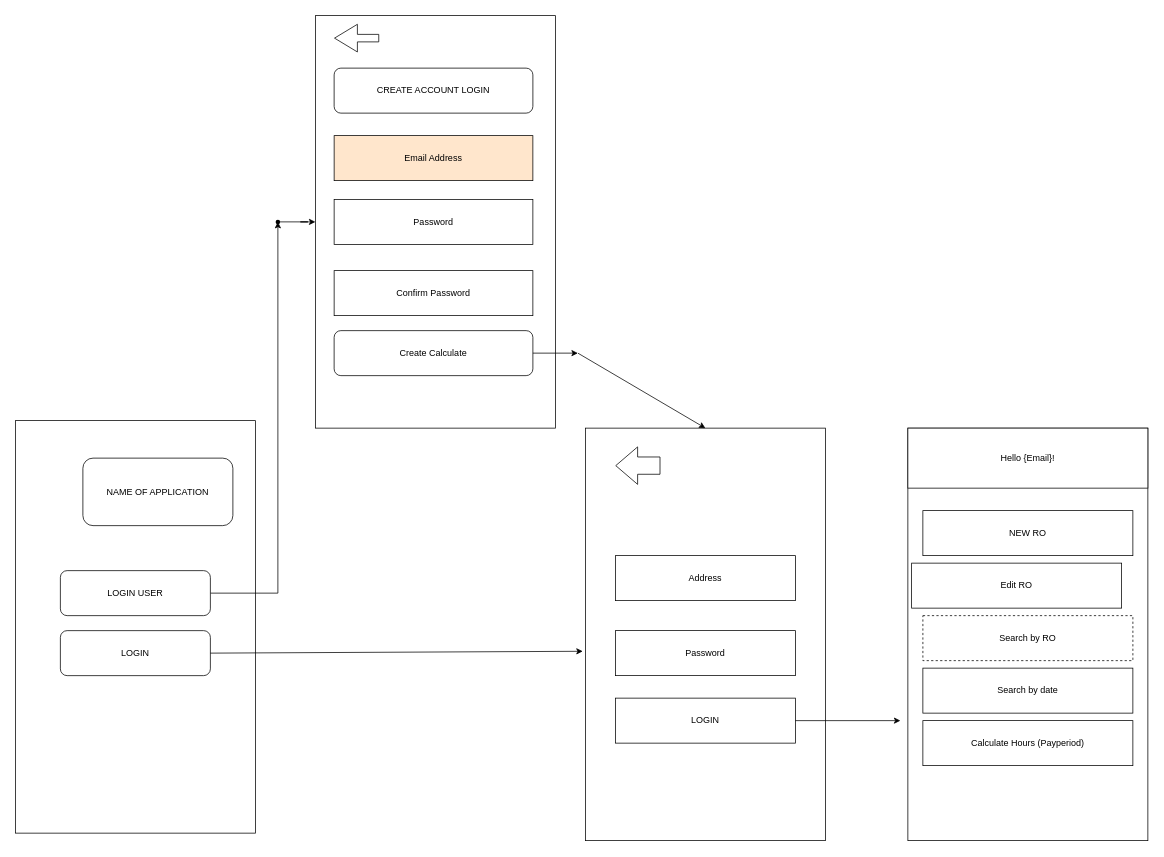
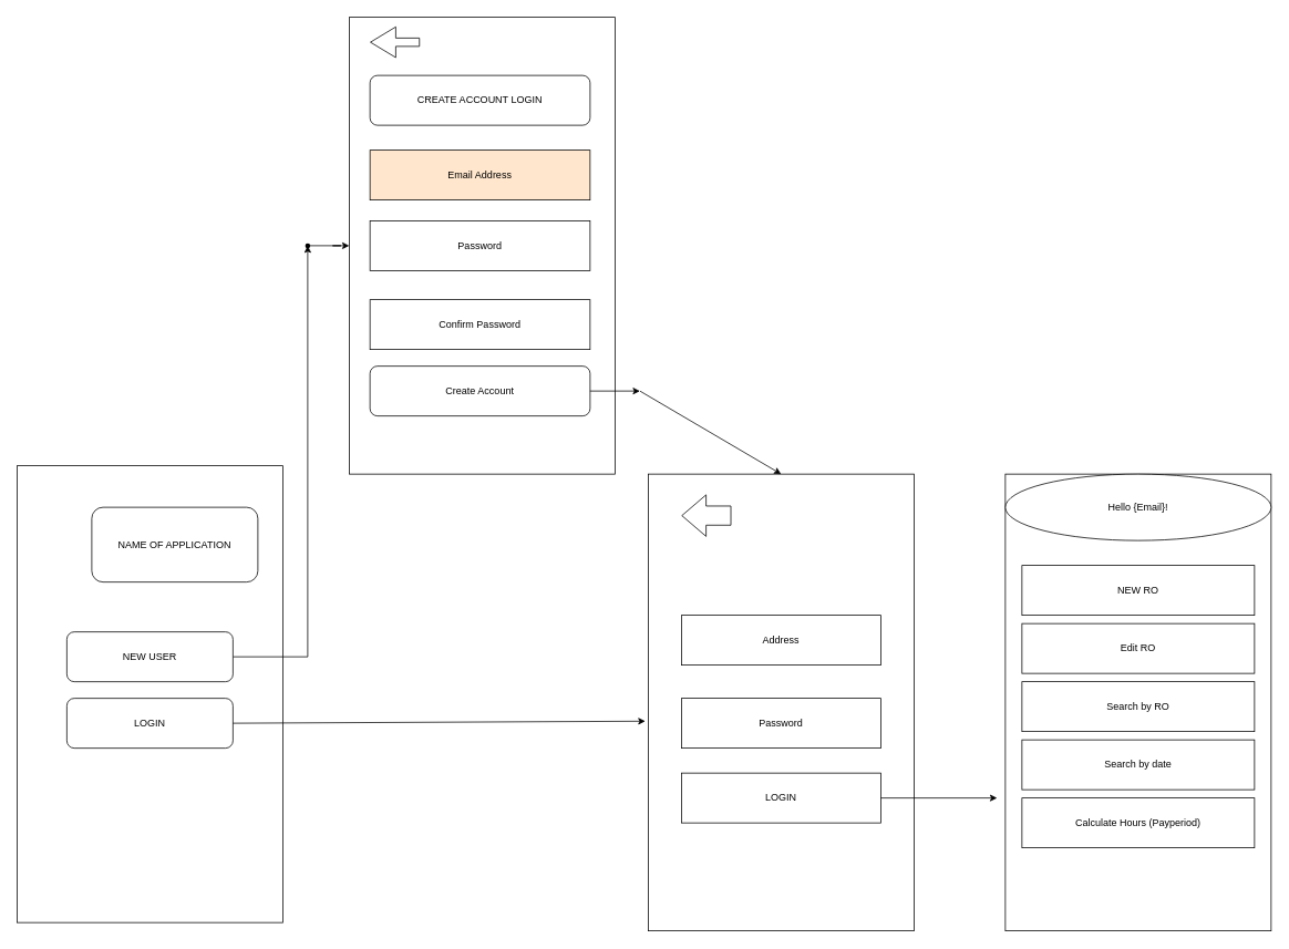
  <mxCell id="0" />
  <mxCell id="1" parent="0" />
  <mxCell id="2" value="" style="rounded=0;whiteSpace=wrap;html=1;" parent="1" vertex="1"><mxGeometry y="560" width="320" height="550" as="geometry" x="20" /></mxCell>
  <mxCell id="3" value="NAME OF APPLICATION" style="rounded=1;whiteSpace=wrap;html=1;" parent="1" vertex="1"><mxGeometry x="110" y="610" width="200" height="90" as="geometry" /></mxCell>
  <mxCell id="4" value="" style="edgeStyle=orthogonalEdgeStyle;rounded=0;orthogonalLoop=1;jettySize=auto;html=1;" parent="1" source="5" target="9" edge="1"><mxGeometry relative="1" as="geometry" /></mxCell>
- <mxCell id="5" value="LOGIN USER" style="rounded=1;whiteSpace=wrap;html=1;" parent="1" vertex="1"><mxGeometry x="80" y="760" width="200" height="60" as="geometry" /></mxCell>
+ <mxCell id="5" value="NEW USER" style="rounded=1;whiteSpace=wrap;html=1;" parent="1" vertex="1"><mxGeometry x="80" y="760" width="200" height="60" as="geometry" /></mxCell>
  <mxCell id="6" value="LOGIN" style="rounded=1;whiteSpace=wrap;html=1;" parent="1" vertex="1"><mxGeometry x="80" y="840" width="200" height="60" as="geometry" /></mxCell>
  <mxCell id="7" value="" style="rounded=0;whiteSpace=wrap;html=1;" parent="1" vertex="1"><mxGeometry x="420" y="20" width="320" height="550" as="geometry" /></mxCell>
  <mxCell id="8" value="" style="edgeStyle=orthogonalEdgeStyle;rounded=0;orthogonalLoop=1;jettySize=auto;html=1;" parent="1" source="9" target="7" edge="1"><mxGeometry relative="1" as="geometry" /></mxCell>
  <mxCell id="9" value="" style="shape=waypoint;sketch=0;size=6;pointerEvents=1;points=[];fillColor=default;resizable=0;rotatable=0;perimeter=centerPerimeter;snapToPoint=1;rounded=1;" parent="1" vertex="1"><mxGeometry x="350" y="275" width="40" height="40" as="geometry" /></mxCell>
  <mxCell id="10" value="CREATE ACCOUNT LOGIN" style="rounded=1;whiteSpace=wrap;html=1;" parent="1" vertex="1"><mxGeometry x="445" y="90" width="265" height="60" as="geometry" /></mxCell>
  <mxCell id="11" value="Email Address&lt;br&gt;" style="rounded=0;whiteSpace=wrap;html=1;fillColor=#ffe6cc;" parent="1" vertex="1"><mxGeometry x="445" y="180" width="265" height="60" as="geometry" /></mxCell>
  <mxCell id="12" value="Password" style="rounded=0;whiteSpace=wrap;html=1;" parent="1" vertex="1"><mxGeometry x="445" y="265" width="265" height="60" as="geometry" /></mxCell>
  <mxCell id="13" value="Confirm Password" style="rounded=0;whiteSpace=wrap;html=1;" parent="1" vertex="1"><mxGeometry x="445" y="360" width="265" height="60" as="geometry" /></mxCell>
- <mxCell id="14" value="Create Calculate" style="rounded=1;whiteSpace=wrap;html=1;" parent="1" vertex="1"><mxGeometry x="445" y="440" width="265" height="60" as="geometry" /></mxCell>
+ <mxCell id="14" value="Create Account" style="rounded=1;whiteSpace=wrap;html=1;" parent="1" vertex="1"><mxGeometry x="445" y="440" width="265" height="60" as="geometry" /></mxCell>
  <mxCell id="15" value="" style="shape=flexArrow;endArrow=classic;html=1;rounded=0;endWidth=25.882;endSize=9.847;" parent="1" edge="1"><mxGeometry width="50" height="50" relative="1" as="geometry"><mxPoint x="505" y="50" as="sourcePoint" /><mxPoint x="445" y="50" as="targetPoint" /></mxGeometry></mxCell>
  <mxCell id="16" value="" style="rounded=0;whiteSpace=wrap;html=1;" vertex="1" parent="1"><mxGeometry x="780" y="570" width="320" height="550" as="geometry" /></mxCell>
  <mxCell id="17" value="" style="endArrow=classic;html=1;rounded=0;exitX=1;exitY=0.5;exitDx=0;exitDy=0;entryX=-0.011;entryY=0.541;entryDx=0;entryDy=0;entryPerimeter=0;" edge="1" parent="1" source="6" target="16"><mxGeometry width="50" height="50" relative="1" as="geometry"><mxPoint x="530" y="860" as="sourcePoint" /><mxPoint x="580" y="810" as="targetPoint" /></mxGeometry></mxCell>
  <mxCell id="18" value="Address" style="rounded=0;whiteSpace=wrap;html=1;" vertex="1" parent="1"><mxGeometry x="820" y="740" width="240" height="60" as="geometry" /></mxCell>
  <mxCell id="19" value="Password" style="rounded=0;whiteSpace=wrap;html=1;" vertex="1" parent="1"><mxGeometry x="820" y="840" width="240" height="60" as="geometry" /></mxCell>
  <mxCell id="20" value="" style="shape=flexArrow;endArrow=classic;html=1;rounded=0;endWidth=25.882;endSize=9.385;width=23.077;" edge="1" parent="1"><mxGeometry width="50" height="50" relative="1" as="geometry"><mxPoint x="880" y="620" as="sourcePoint" /><mxPoint x="820" y="620" as="targetPoint" /></mxGeometry></mxCell>
  <mxCell id="21" value="LOGIN" style="rounded=0;whiteSpace=wrap;html=1;" vertex="1" parent="1"><mxGeometry x="820" y="930" width="240" height="60" as="geometry" /></mxCell>
  <mxCell id="22" value="" style="endArrow=classic;html=1;rounded=0;exitX=1;exitY=0.5;exitDx=0;exitDy=0;" edge="1" parent="1" source="14"><mxGeometry width="50" height="50" relative="1" as="geometry"><mxPoint x="880" y="570" as="sourcePoint" /><mxPoint x="770" y="470" as="targetPoint" /></mxGeometry></mxCell>
  <mxCell id="23" value="" style="endArrow=classic;html=1;rounded=0;entryX=0.5;entryY=0;entryDx=0;entryDy=0;" edge="1" parent="1" target="16"><mxGeometry width="50" height="50" relative="1" as="geometry"><mxPoint x="770" y="470" as="sourcePoint" /><mxPoint x="930" y="520" as="targetPoint" /></mxGeometry></mxCell>
  <mxCell id="24" value="" style="endArrow=classic;html=1;rounded=0;" edge="1" parent="1"><mxGeometry width="50" height="50" relative="1" as="geometry"><mxPoint x="1060" y="960" as="sourcePoint" /><mxPoint x="1200" y="960" as="targetPoint" /></mxGeometry></mxCell>
  <mxCell id="25" value="" style="rounded=0;whiteSpace=wrap;html=1;" vertex="1" parent="1"><mxGeometry x="1210" y="570" width="320" height="550" as="geometry" /></mxCell>
- <mxCell id="26" value="Hello {Email}!" style="rounded=0;whiteSpace=wrap;html=1;" vertex="1" parent="1"><mxGeometry x="1210" y="570" width="320" height="80" as="geometry" /></mxCell>
+ <mxCell id="26" value="Hello {Email}!" style="ellipse;whiteSpace=wrap;html=1;" vertex="1" parent="1"><mxGeometry x="1210" y="570" width="320" height="80" as="geometry" /></mxCell>
  <mxCell id="27" value="NEW RO" style="rounded=0;whiteSpace=wrap;html=1;" vertex="1" parent="1"><mxGeometry x="1230" y="680" width="280" height="60" as="geometry" /></mxCell>
- <mxCell id="28" value="Edit RO" style="rounded=0;whiteSpace=wrap;html=1;" vertex="1" parent="1"><mxGeometry x="1215" y="750" width="280" height="60" as="geometry" /></mxCell>
- <mxCell id="29" value="Search by RO" style="rounded=0;whiteSpace=wrap;html=1;dashed=1;" vertex="1" parent="1"><mxGeometry x="1230" y="820" width="280" height="60" as="geometry" /></mxCell>
+ <mxCell id="28" value="Edit RO" style="rounded=0;whiteSpace=wrap;html=1;" vertex="1" parent="1"><mxGeometry x="1230" y="750" width="280" height="60" as="geometry" /></mxCell>
+ <mxCell id="29" value="Search by RO" style="rounded=0;whiteSpace=wrap;html=1;" vertex="1" parent="1"><mxGeometry x="1230" y="820" width="280" height="60" as="geometry" /></mxCell>
  <mxCell id="30" value="Search by date" style="rounded=0;whiteSpace=wrap;html=1;" vertex="1" parent="1"><mxGeometry x="1230" y="890" width="280" height="60" as="geometry" /></mxCell>
  <mxCell id="31" value="Calculate Hours (Payperiod)" style="rounded=0;whiteSpace=wrap;html=1;" vertex="1" parent="1"><mxGeometry x="1230" y="960" width="280" height="60" as="geometry" /></mxCell>
